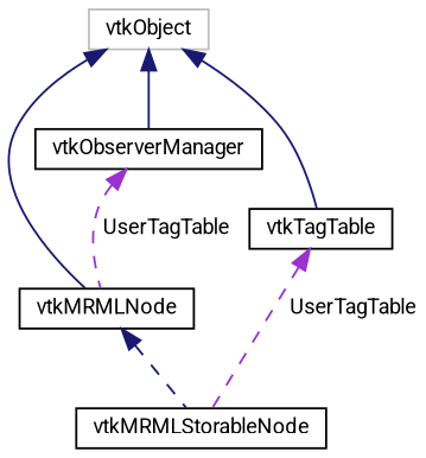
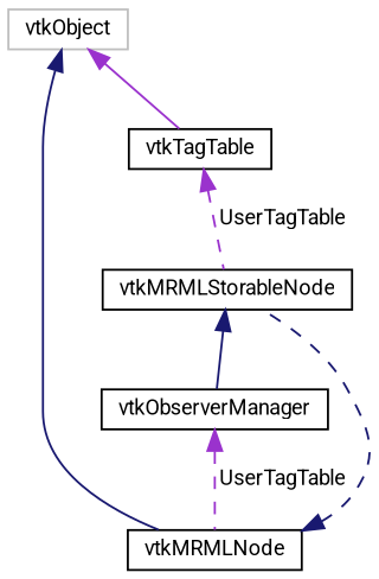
  digraph {
    fontname=Roboto
    node [color=black fontname=Roboto fontsize=10 shape=record]
    edge [color=midnightblue dir=back fontname=Roboto fontsize=10 labelfontname=Helvetica labelfontsize=10 style=dashed]
    n1 [height=0.2 label=vtkMRMLStorableNode width=0.4]
    n2 [height=0.2 label=vtkMRMLNode width=0.4]
    n3 [color=grey75 height=0.2 label=vtkObject width=0.4]
    n4 [height=0.2 label=vtkObserverManager width=0.4]
    n5 [height=0.2 label=vtkTagTable width=0.4]
    n2 -> n1
    n3 -> n2 [style=solid]
-   n3 -> n4 [style=solid]
-   n3 -> n5 [style=solid]
+   n1 -> n4 [style=solid]
+   n3 -> n5 [color=darkorchid3 style=solid]
    n4 -> n2 [color=darkorchid3 label=" UserTagTable"]
    n5 -> n1 [color=darkorchid3 label=" UserTagTable"]
  }
